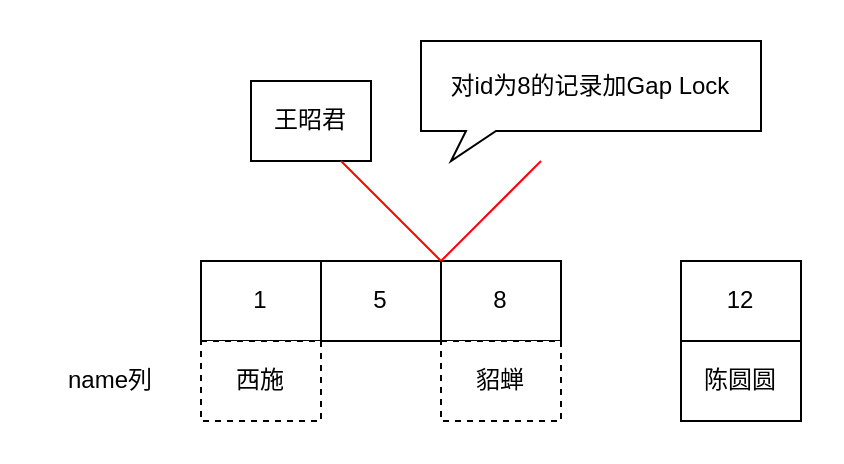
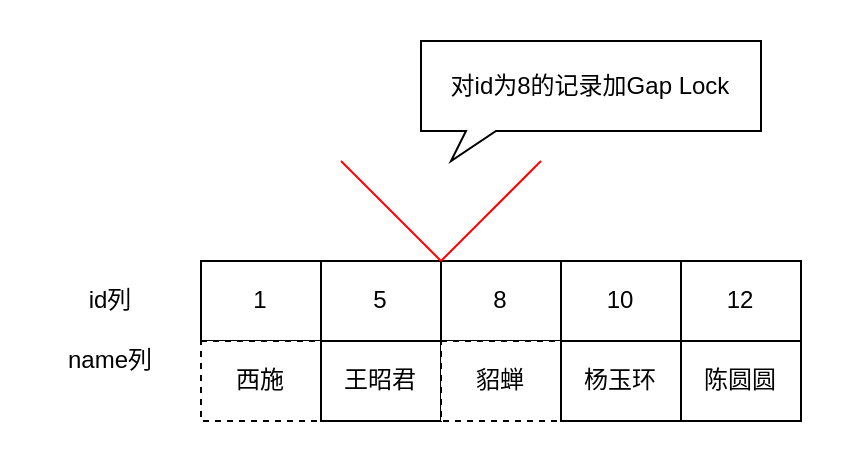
  <mxCell id="0" />
  <mxCell id="1" parent="0" />
- <mxCell id="3" value="name列" style="text;html=1;strokeColor=none;fillColor=none;align=center;verticalAlign=middle;whiteSpace=wrap;rounded=0;" vertex="1" parent="1"><mxGeometry x="20" y="180" width="70" height="20" as="geometry" /></mxCell>
+ <mxCell id="2" value="id列" style="text;html=1;strokeColor=none;fillColor=none;align=center;verticalAlign=middle;whiteSpace=wrap;rounded=0;" vertex="1" parent="1"><mxGeometry x="20" y="140" width="70" height="20" as="geometry" /></mxCell>
+ <mxCell id="3" value="name列" style="text;html=1;strokeColor=none;fillColor=none;align=center;verticalAlign=middle;whiteSpace=wrap;rounded=0;" vertex="1" parent="1"><mxGeometry x="20" y="170" width="70" height="20" as="geometry" /></mxCell>
  <mxCell id="4" value="1" style="rounded=0;whiteSpace=wrap;html=1;fillColor=#ffffff;gradientColor=#ffffff;" vertex="1" parent="1"><mxGeometry x="100" y="130" width="60" height="40" as="geometry" /></mxCell>
  <mxCell id="5" value="&lt;span&gt;西施&lt;/span&gt;" style="rounded=0;whiteSpace=wrap;html=1;fillColor=#ffffff;gradientColor=#ffffff;dashed=1;" vertex="1" parent="1"><mxGeometry x="100" y="170" width="60" height="40" as="geometry" /></mxCell>
  <mxCell id="6" value="5" style="rounded=0;whiteSpace=wrap;html=1;fillColor=#ffffff;gradientColor=#ffffff;" vertex="1" parent="1"><mxGeometry x="160" y="130" width="60" height="40" as="geometry" /></mxCell>
- <mxCell id="7" value="&lt;span&gt;王昭君&lt;/span&gt;" style="rounded=0;whiteSpace=wrap;html=1;fillColor=#ffffff;gradientColor=#ffffff;" vertex="1" parent="1"><mxGeometry x="125" y="40" width="60" height="40" as="geometry" /></mxCell>
+ <mxCell id="7" value="&lt;span&gt;王昭君&lt;/span&gt;" style="rounded=0;whiteSpace=wrap;html=1;fillColor=#ffffff;gradientColor=#ffffff;" vertex="1" parent="1"><mxGeometry x="160" y="170" width="60" height="40" as="geometry" /></mxCell>
  <mxCell id="8" value="8" style="rounded=0;whiteSpace=wrap;html=1;gradientColor=#ffffff;gradientDirection=north;" vertex="1" parent="1"><mxGeometry x="220" y="130" width="60" height="40" as="geometry" /></mxCell>
  <mxCell id="9" value="&lt;span&gt;貂蝉&lt;/span&gt;" style="rounded=0;whiteSpace=wrap;html=1;dashed=1;" vertex="1" parent="1"><mxGeometry x="220" y="170" width="60" height="40" as="geometry" /></mxCell>
+ <mxCell id="10" value="10" style="rounded=0;whiteSpace=wrap;html=1;fillColor=#ffffff;gradientColor=#ffffff;" vertex="1" parent="1"><mxGeometry x="280" y="130" width="60" height="40" as="geometry" /></mxCell>
+ <mxCell id="11" value="&lt;span&gt;杨玉环&lt;/span&gt;" style="rounded=0;whiteSpace=wrap;html=1;fillColor=#ffffff;gradientColor=#ffffff;" vertex="1" parent="1"><mxGeometry x="280" y="170" width="60" height="40" as="geometry" /></mxCell>
  <mxCell id="12" value="12" style="rounded=0;whiteSpace=wrap;html=1;fillColor=#ffffff;gradientColor=#ffffff;" vertex="1" parent="1"><mxGeometry x="340" y="130" width="60" height="40" as="geometry" /></mxCell>
  <mxCell id="13" value="&lt;span&gt;陈圆圆&lt;/span&gt;" style="rounded=0;whiteSpace=wrap;html=1;fillColor=#ffffff;gradientColor=#ffffff;" vertex="1" parent="1"><mxGeometry x="340" y="170" width="60" height="40" as="geometry" /></mxCell>
  <mxCell id="14" value="对id为8的记录加Gap Lock" style="whiteSpace=wrap;html=1;shape=mxgraph.basic.rectCallout;dx=30;dy=15;boundedLbl=1;rounded=0;strokeColor=#000000;fillColor=none;gradientColor=none;" vertex="1" parent="1"><mxGeometry x="210" y="20" width="170" height="60" as="geometry" /></mxCell>
  <mxCell id="15" value="" style="endArrow=none;html=1;strokeColor=#FF0000;" edge="1" parent="1"><mxGeometry width="50" height="50" relative="1" as="geometry"><mxPoint x="220" y="130" as="sourcePoint" /><mxPoint x="270" y="80" as="targetPoint" /></mxGeometry></mxCell>
  <mxCell id="16" value="" style="endArrow=none;html=1;strokeColor=#FF0000;" edge="1" parent="1"><mxGeometry width="50" height="50" relative="1" as="geometry"><mxPoint x="220" y="130" as="sourcePoint" /><mxPoint x="170" y="80" as="targetPoint" /></mxGeometry></mxCell>
